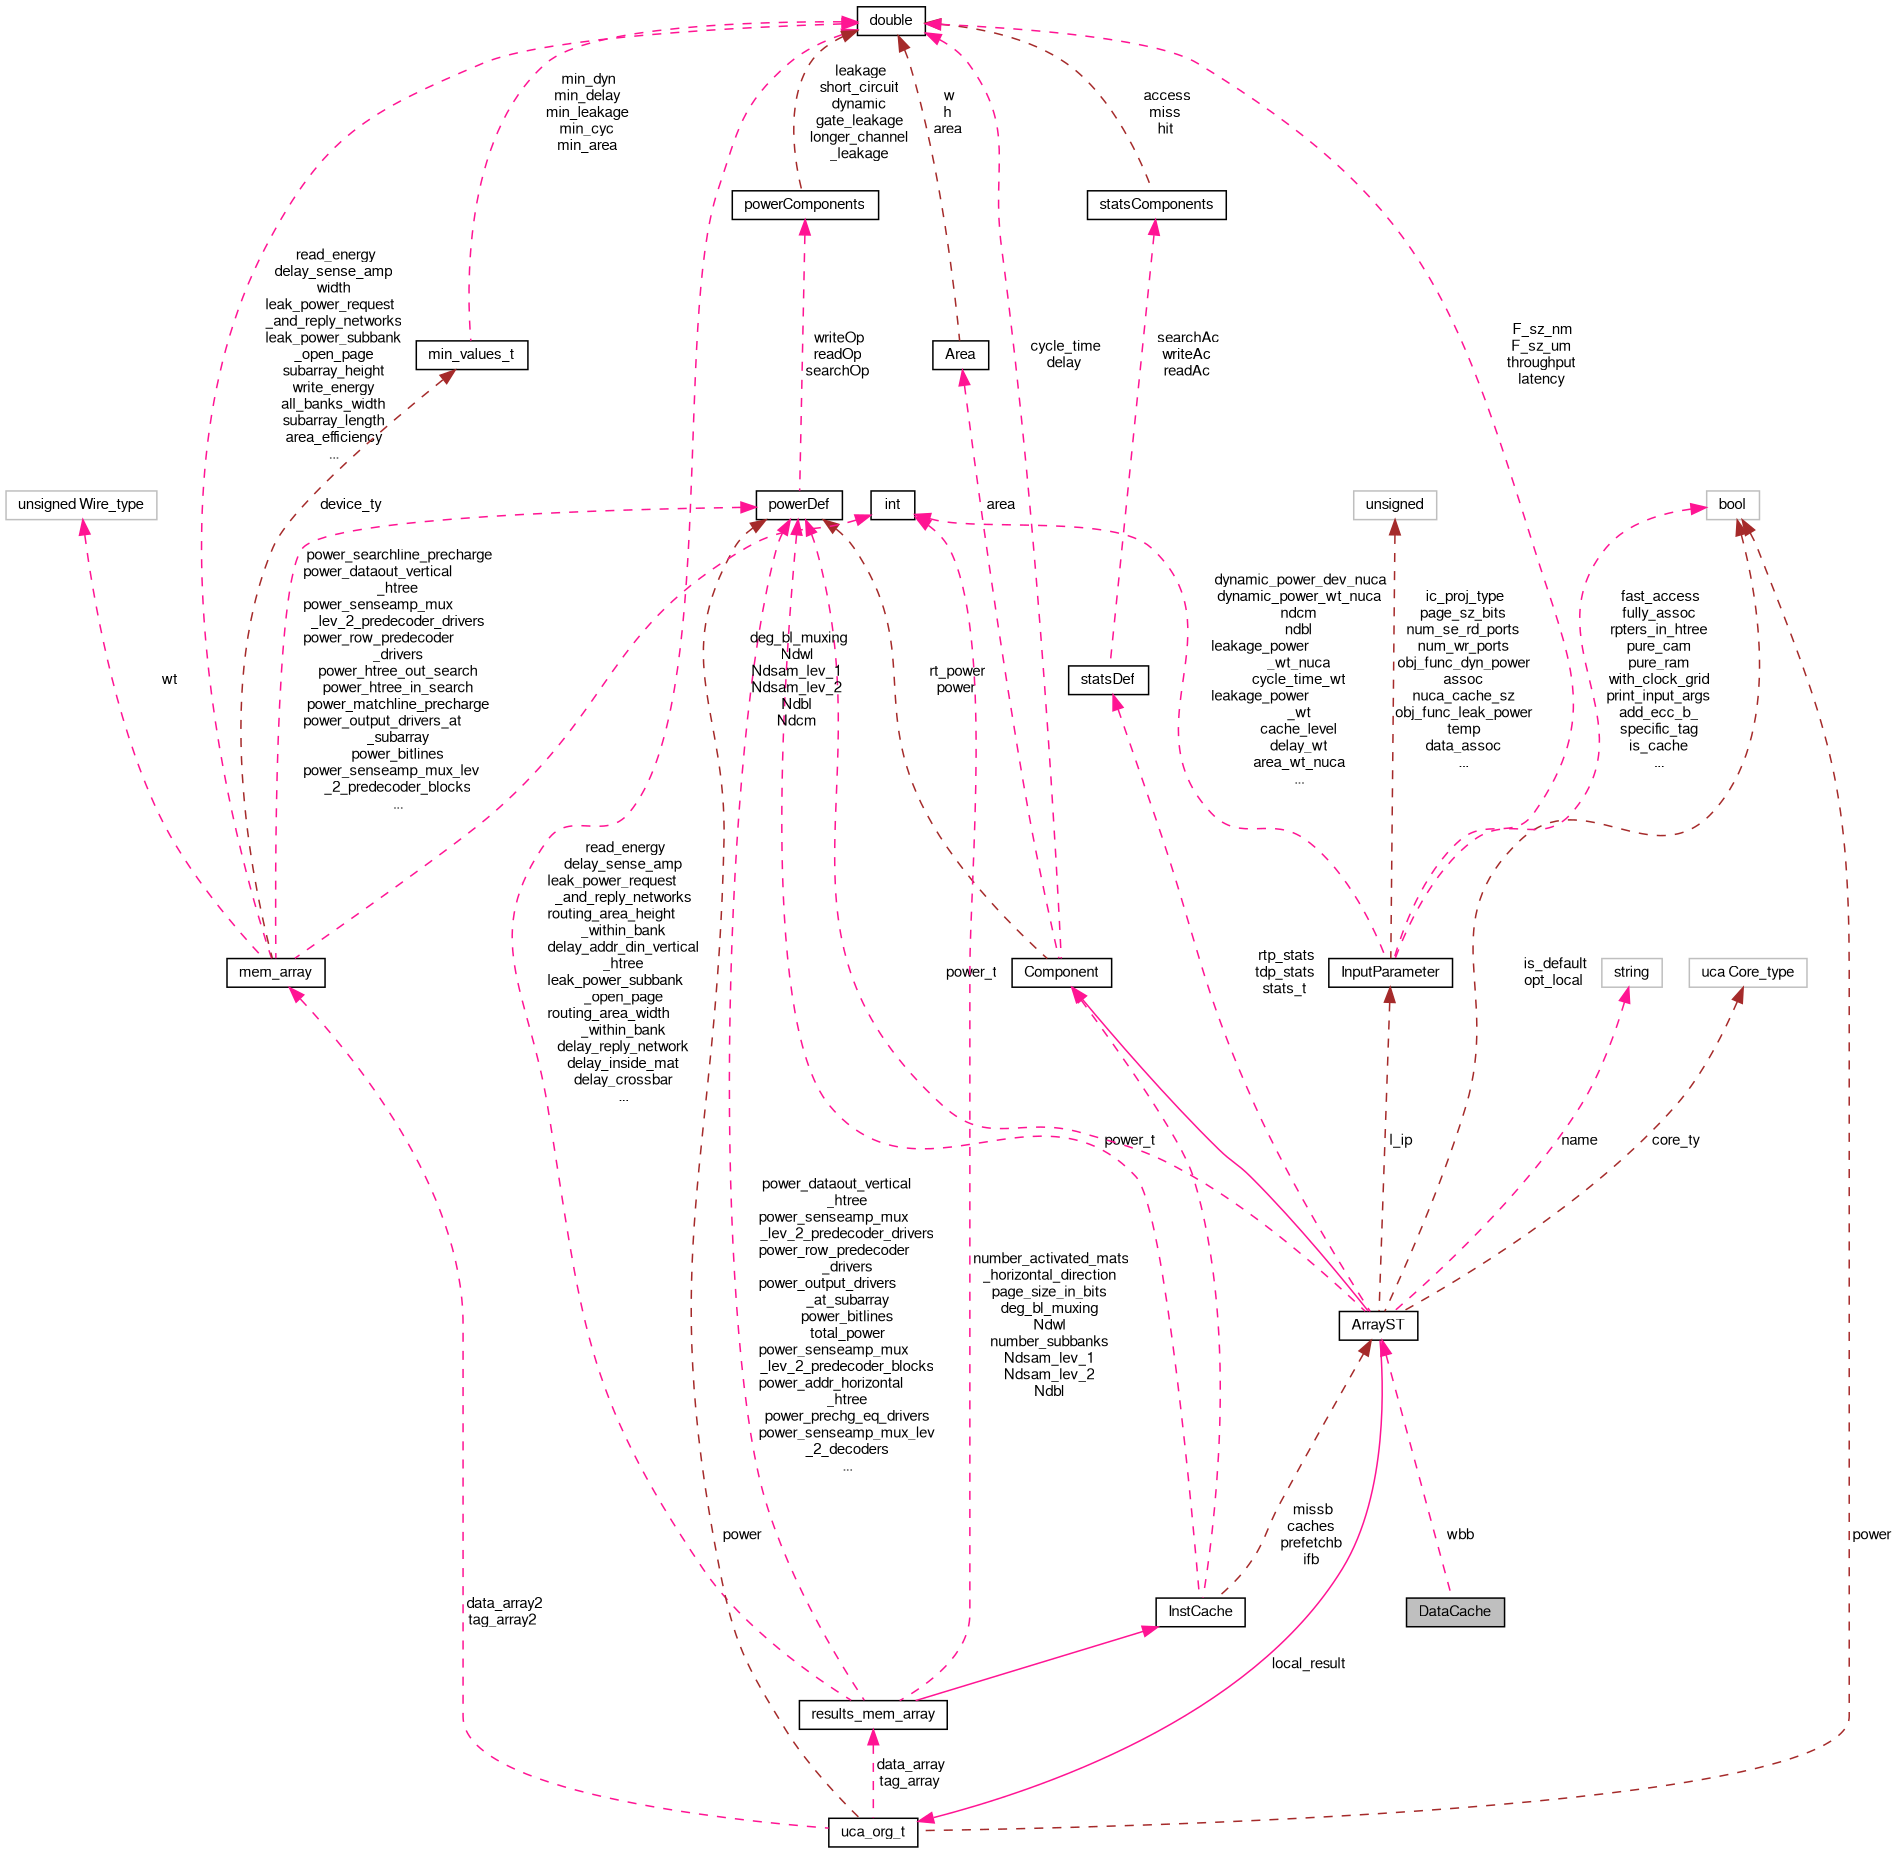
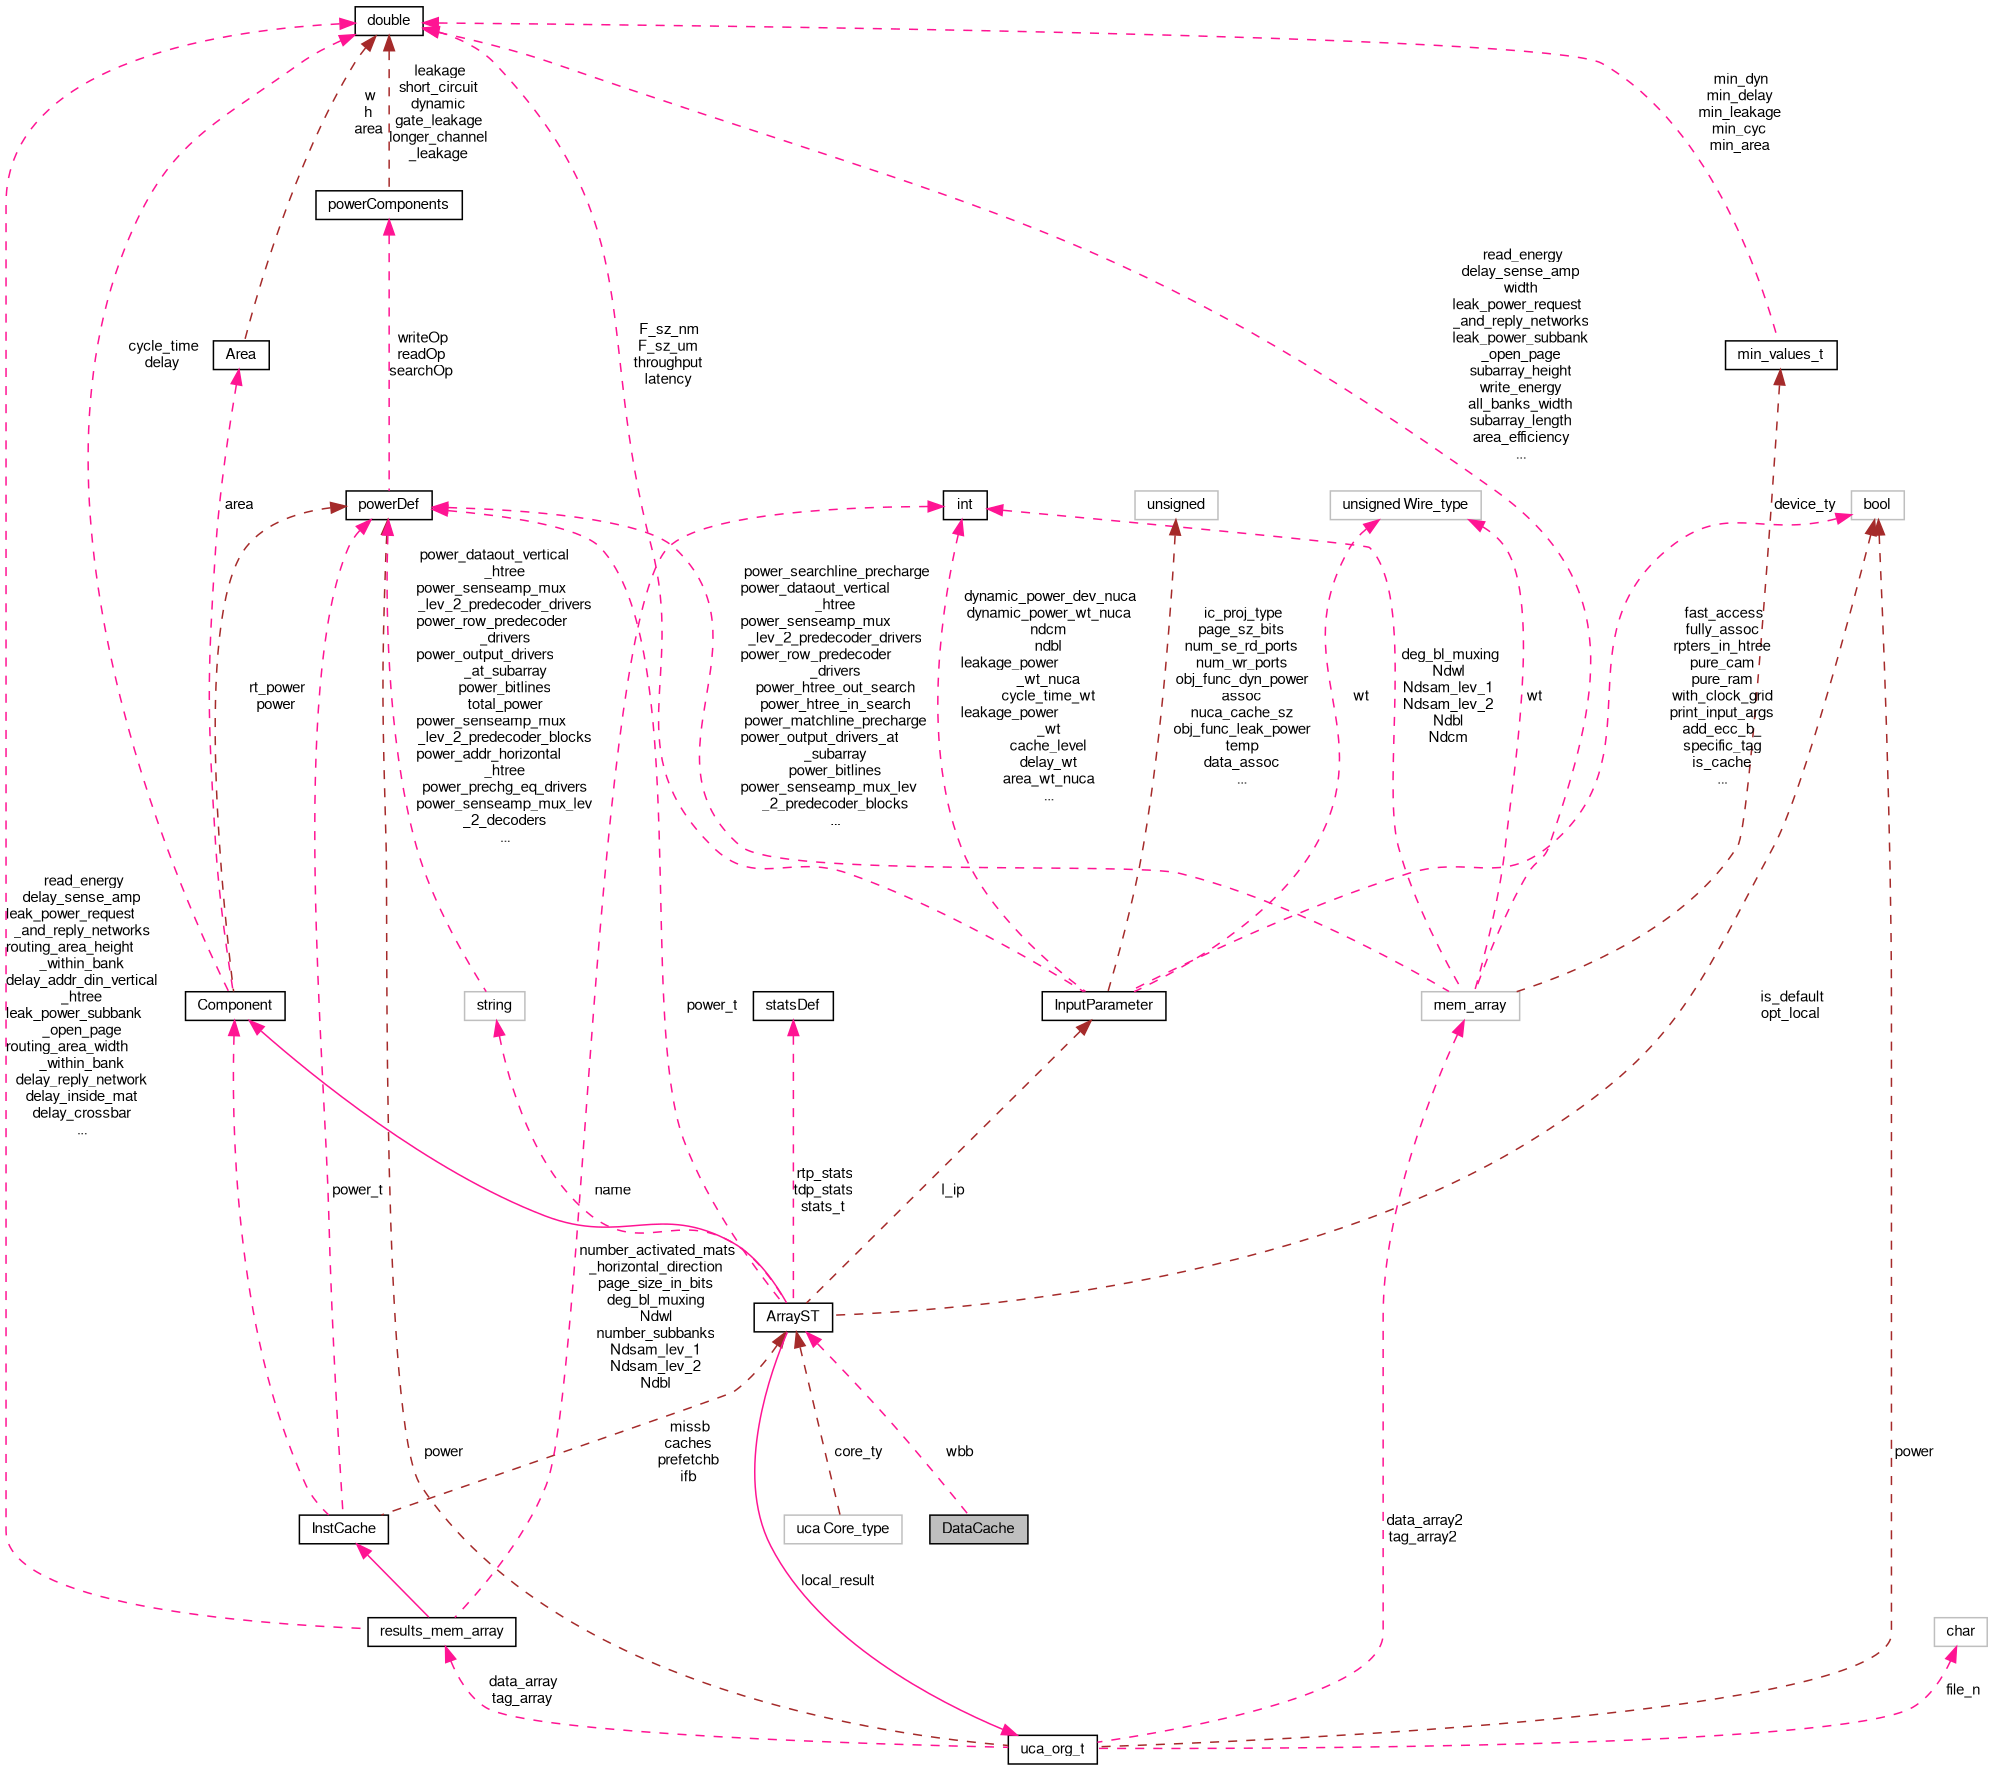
  digraph {
    rankdir=TB
    node [color=black fontname=FreeSans fontsize=10 shape=record]
    edge [color=deeppink dir=back fontname=FreeSans fontsize=10 labelfontname=FreeSans labelfontsize=10 style=dashed]
    n1 [fillcolor=grey75 fontcolor=black height=0.2 label=DataCache style=filled width=0.4]
    n2 [height=0.2 label=InstCache width=0.4]
    n3 [height=0.2 label=results_mem_array width=0.4]
    n4 [height=0.2 label=Component width=0.4]
    n5 [height=0.2 label=ArrayST width=0.4]
    n6 [height=0.2 label=double width=0.4]
    n7 [height=0.2 label=powerComponents width=0.4]
    n8 [height=0.2 label=Area width=0.4]
-   n9 [height=0.2 label=mem_array width=0.4]
+   n9 [color=grey75 height=0.2 label=mem_array width=0.4]
    n10 [height=0.2 label=min_values_t width=0.4]
-   n11 [height=0.2 label=statsComponents width=0.4]
    n12 [height=0.2 label=InputParameter width=0.4]
    n13 [height=0.2 label=powerDef width=0.4]
    n14 [height=0.2 label=uca_org_t width=0.4]
    n15 [height=0.2 label=statsDef width=0.4]
+   n16 [color=grey75 height=0.2 label=char width=0.4]
    n17 [height=0.2 label=int width=0.4]
    n18 [color=grey75 height=0.2 label="unsigned Wire_type" width=0.4]
    n19 [color=grey75 height=0.2 label=bool width=0.4]
    n20 [color=grey75 height=0.2 label=string width=0.4]
    n21 [color=grey75 height=0.2 label=unsigned width=0.4]
    n22 [color=grey75 height=0.2 label="uca Core_type" width=0.4]
    n2 -> n3 [style=solid]
    n3 -> n14 [label=" data_array\ntag_array"]
    n4 -> n2
    n4 -> n5 [style=solid]
    n5 -> n1 [label=" wbb"]
    n5 -> n2 [color=brown label=" missb\ncaches\nprefetchb\nifb"]
    n6 -> n3 [label=" read_energy\ndelay_sense_amp\nleak_power_request\l_and_reply_networks\nrouting_area_height\l_within_bank\ndelay_addr_din_vertical\l_htree\nleak_power_subbank\l_open_page\nrouting_area_width\l_within_bank\ndelay_reply_network\ndelay_inside_mat\ndelay_crossbar\n..."]
    n6 -> n4 [label=" cycle_time\ndelay"]
    n6 -> n7 [color=brown label=" leakage\nshort_circuit\ndynamic\ngate_leakage\nlonger_channel\l_leakage"]
    n6 -> n8 [color=brown label=" w\nh\narea"]
    n6 -> n9 [label=" read_energy\ndelay_sense_amp\nwidth\nleak_power_request\l_and_reply_networks\nleak_power_subbank\l_open_page\nsubarray_height\nwrite_energy\nall_banks_width\nsubarray_length\narea_efficiency\n..."]
    n6 -> n10 [label=" min_dyn\nmin_delay\nmin_leakage\nmin_cyc\nmin_area"]
-   n6 -> n11 [color=brown label=" access\nmiss\nhit"]
    n6 -> n12 [label=" F_sz_nm\nF_sz_um\nthroughput\nlatency"]
    n7 -> n13 [label=" writeOp\nreadOp\nsearchOp"]
    n8 -> n4 [label=" area"]
    n9 -> n14 [label=" data_array2\ntag_array2"]
    n10 -> n9 [color=brown label=" device_ty"]
-   n11 -> n15 [label=" searchAc\nwriteAc\nreadAc"]
    n12 -> n5 [color=brown label=" l_ip"]
    n13 -> n2 [label=" power_t"]
-   n13 -> n3 [label=" power_dataout_vertical\l_htree\npower_senseamp_mux\l_lev_2_predecoder_drivers\npower_row_predecoder\l_drivers\npower_output_drivers\l_at_subarray\npower_bitlines\ntotal_power\npower_senseamp_mux\l_lev_2_predecoder_blocks\npower_addr_horizontal\l_htree\npower_prechg_eq_drivers\npower_senseamp_mux_lev\l_2_decoders\n..."]
+   n13 -> n20 [label=" power_dataout_vertical\l_htree\npower_senseamp_mux\l_lev_2_predecoder_drivers\npower_row_predecoder\l_drivers\npower_output_drivers\l_at_subarray\npower_bitlines\ntotal_power\npower_senseamp_mux\l_lev_2_predecoder_blocks\npower_addr_horizontal\l_htree\npower_prechg_eq_drivers\npower_senseamp_mux_lev\l_2_decoders\n..."]
    n13 -> n4 [color=brown label=" rt_power\npower"]
    n13 -> n5 [label=" power_t"]
    n13 -> n9 [label=" power_searchline_precharge\npower_dataout_vertical\l_htree\npower_senseamp_mux\l_lev_2_predecoder_drivers\npower_row_predecoder\l_drivers\npower_htree_out_search\npower_htree_in_search\npower_matchline_precharge\npower_output_drivers_at\l_subarray\npower_bitlines\npower_senseamp_mux_lev\l_2_predecoder_blocks\n..."]
    n13 -> n14 [color=brown label=" power"]
    n14 -> n5 [label=" local_result" style=solid]
    n15 -> n5 [label=" rtp_stats\ntdp_stats\nstats_t"]
+   n16 -> n14 [label=" file_n"]
    n17 -> n3 [label=" number_activated_mats\l_horizontal_direction\npage_size_in_bits\ndeg_bl_muxing\nNdwl\nnumber_subbanks\nNdsam_lev_1\nNdsam_lev_2\nNdbl"]
    n17 -> n9 [label=" deg_bl_muxing\nNdwl\nNdsam_lev_1\nNdsam_lev_2\nNdbl\nNdcm"]
    n17 -> n12 [label=" dynamic_power_dev_nuca\ndynamic_power_wt_nuca\nndcm\nndbl\nleakage_power\l_wt_nuca\ncycle_time_wt\nleakage_power\l_wt\ncache_level\ndelay_wt\narea_wt_nuca\n..."]
    n18 -> n9 [label=" wt"]
+   n18 -> n12 [label=" wt"]
    n19 -> n5 [color=brown label=" is_default\nopt_local"]
    n19 -> n12 [label=" fast_access\nfully_assoc\nrpters_in_htree\npure_cam\npure_ram\nwith_clock_grid\nprint_input_args\nadd_ecc_b_\nspecific_tag\nis_cache\n..."]
    n19 -> n14 [color=brown label=" power"]
    n20 -> n5 [label=" name"]
    n21 -> n12 [color=brown label=" ic_proj_type\npage_sz_bits\nnum_se_rd_ports\nnum_wr_ports\nobj_func_dyn_power\nassoc\nnuca_cache_sz\nobj_func_leak_power\ntemp\ndata_assoc\n..."]
-   n22 -> n5 [color=brown label=" core_ty"]
+   n5 -> n22 [color=brown label=" core_ty"]
  }
